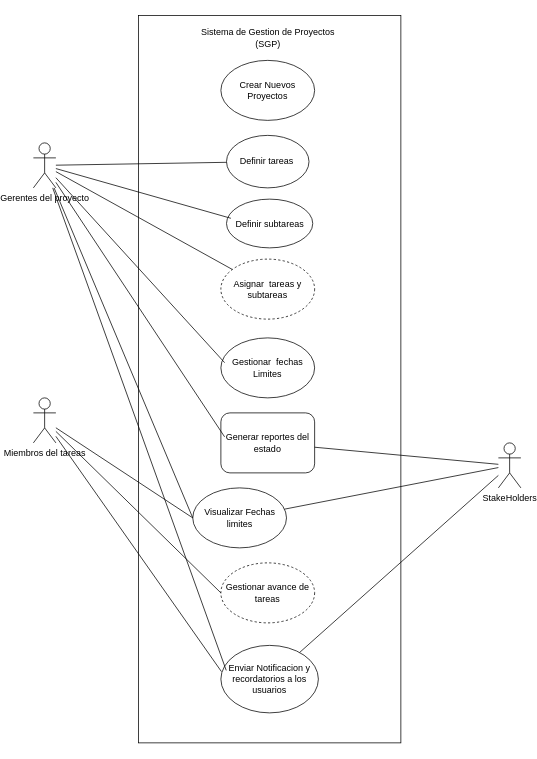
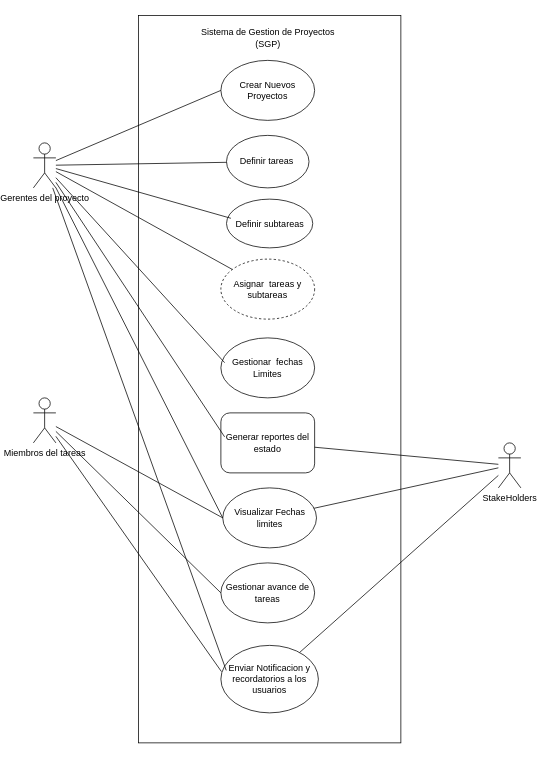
  <mxCell id="0" />
  <mxCell id="1" parent="0" />
  <mxCell id="2" value="" style="rounded=0;whiteSpace=wrap;html=1;" parent="1" vertex="1"><mxGeometry x="160" y="20" width="350" height="970" as="geometry" /></mxCell>
  <mxCell id="3" value="Sistema de Gestion de Proyectos (SGP)" style="text;html=1;align=center;verticalAlign=middle;whiteSpace=wrap;rounded=0;" parent="1" vertex="1"><mxGeometry x="232.5" y="20" width="200" height="60" as="geometry" /></mxCell>
  <mxCell id="4" value="Gerentes del proyecto" style="shape=umlActor;verticalLabelPosition=bottom;verticalAlign=top;html=1;outlineConnect=0;" parent="1" vertex="1"><mxGeometry x="20" y="190" width="30" height="60" as="geometry" /></mxCell>
  <mxCell id="5" value="Crear Nuevos Proyectos" style="ellipse;whiteSpace=wrap;html=1;" parent="1" vertex="1"><mxGeometry x="270" y="80" width="125" height="80" as="geometry" /></mxCell>
+ <mxCell id="6" value="" style="endArrow=none;html=1;rounded=0;entryX=0;entryY=0.5;entryDx=0;entryDy=0;" parent="1" source="4" target="5" edge="1"><mxGeometry width="50" height="50" relative="1" as="geometry"><mxPoint x="290" y="360" as="sourcePoint" /><mxPoint x="340" y="310" as="targetPoint" /></mxGeometry></mxCell>
  <mxCell id="7" value="Definir tarea&lt;span style=&quot;color: rgba(0, 0, 0, 0); font-family: monospace; font-size: 0px; text-align: start; text-wrap: nowrap;&quot;&gt;%3CmxGraphModel%3E%3Croot%3E%3CmxCell%20id%3D%220%22%2F%3E%3CmxCell%20id%3D%221%22%20parent%3D%220%22%2F%3E%3CmxCell%20id%3D%222%22%20value%3D%22%22%20style%3D%22endArrow%3Dnone%3Bhtml%3D1%3Brounded%3D0%3B%22%20edge%3D%221%22%20parent%3D%221%22%3E%3CmxGeometry%20width%3D%2250%22%20height%3D%2250%22%20relative%3D%221%22%20as%3D%22geometry%22%3E%3CmxPoint%20x%3D%22498%22%20y%3D%22780%22%20as%3D%22sourcePoint%22%2F%3E%3CmxPoint%20x%3D%22740%22%20y%3D%22780%22%20as%3D%22targetPoint%22%2F%3E%3C%2FmxGeometry%3E%3C%2FmxCell%3E%3C%2Froot%3E%3C%2FmxGraphModel%3E&lt;/span&gt;s&amp;nbsp;" style="ellipse;whiteSpace=wrap;html=1;" parent="1" vertex="1"><mxGeometry x="277.5" y="180" width="110" height="70" as="geometry" /></mxCell>
  <mxCell id="8" value="" style="endArrow=none;html=1;rounded=0;" parent="1" source="4" target="7" edge="1"><mxGeometry width="50" height="50" relative="1" as="geometry"><mxPoint x="110" y="215" as="sourcePoint" /><mxPoint x="290" y="160" as="targetPoint" /></mxGeometry></mxCell>
  <mxCell id="9" value="Asignar&amp;nbsp; tareas y subtareas" style="ellipse;whiteSpace=wrap;html=1;dashed=1;" parent="1" vertex="1"><mxGeometry x="270" y="345" width="125" height="80" as="geometry" /></mxCell>
  <mxCell id="10" value="" style="endArrow=none;html=1;rounded=0;" parent="1" source="4" target="9" edge="1"><mxGeometry width="50" height="50" relative="1" as="geometry"><mxPoint x="290" y="360" as="sourcePoint" /><mxPoint x="340" y="310" as="targetPoint" /></mxGeometry></mxCell>
  <mxCell id="11" value="Gestionar&amp;nbsp; fechas Limites" style="ellipse;whiteSpace=wrap;html=1;" parent="1" vertex="1"><mxGeometry x="270" y="450" width="125" height="80" as="geometry" /></mxCell>
  <mxCell id="12" value="" style="endArrow=none;html=1;rounded=0;entryX=0.04;entryY=0.413;entryDx=0;entryDy=0;entryPerimeter=0;" parent="1" source="4" target="11" edge="1"><mxGeometry width="50" height="50" relative="1" as="geometry"><mxPoint x="290" y="260" as="sourcePoint" /><mxPoint x="340" y="210" as="targetPoint" /></mxGeometry></mxCell>
- <mxCell id="13" value="Visualizar Fechas limites" style="ellipse;whiteSpace=wrap;html=1;" parent="1" vertex="1"><mxGeometry x="232.5" y="650" width="125" height="80" as="geometry" /></mxCell>
+ <mxCell id="13" value="Visualizar Fechas limites" style="ellipse;whiteSpace=wrap;html=1;" parent="1" vertex="1"><mxGeometry x="272.5" y="650" width="125" height="80" as="geometry" /></mxCell>
  <mxCell id="14" value="Miembros del tareas" style="shape=umlActor;verticalLabelPosition=bottom;verticalAlign=top;html=1;outlineConnect=0;" parent="1" vertex="1"><mxGeometry x="20" y="530" width="30" height="60" as="geometry" /></mxCell>
  <mxCell id="15" value="StakeHolders" style="shape=umlActor;verticalLabelPosition=bottom;verticalAlign=top;html=1;outlineConnect=0;" parent="1" vertex="1"><mxGeometry x="640" y="590" width="30" height="60" as="geometry" /></mxCell>
  <mxCell id="16" value="" style="endArrow=none;html=1;rounded=0;" parent="1" source="13" target="15" edge="1"><mxGeometry width="50" height="50" relative="1" as="geometry"><mxPoint x="445" y="570" as="sourcePoint" /><mxPoint x="670" y="756" as="targetPoint" /></mxGeometry></mxCell>
  <mxCell id="17" value="" style="endArrow=none;html=1;rounded=0;entryX=0;entryY=0.5;entryDx=0;entryDy=0;" parent="1" source="14" target="13" edge="1"><mxGeometry width="50" height="50" relative="1" as="geometry"><mxPoint x="402" y="546" as="sourcePoint" /><mxPoint x="650" y="616" as="targetPoint" /></mxGeometry></mxCell>
  <mxCell id="18" value="" style="endArrow=none;html=1;rounded=0;entryX=0;entryY=0.5;entryDx=0;entryDy=0;" parent="1" source="4" target="13" edge="1"><mxGeometry width="50" height="50" relative="1" as="geometry"><mxPoint x="60" y="242" as="sourcePoint" /><mxPoint x="285" y="428" as="targetPoint" /></mxGeometry></mxCell>
  <mxCell id="19" value="Generar reportes del estado" style="whiteSpace=wrap;html=1;rounded=1;" parent="1" vertex="1"><mxGeometry x="270" y="550" width="125" height="80" as="geometry" /></mxCell>
  <mxCell id="20" value="" style="endArrow=none;html=1;rounded=0;entryX=0.04;entryY=0.4;entryDx=0;entryDy=0;entryPerimeter=0;" parent="1" source="4" target="19" edge="1"><mxGeometry width="50" height="50" relative="1" as="geometry"><mxPoint x="60" y="255" as="sourcePoint" /><mxPoint x="283" y="630" as="targetPoint" /></mxGeometry></mxCell>
  <mxCell id="21" value="" style="endArrow=none;html=1;rounded=0;" parent="1" source="19" target="15" edge="1"><mxGeometry width="50" height="50" relative="1" as="geometry"><mxPoint x="408" y="630" as="sourcePoint" /><mxPoint x="650" y="630" as="targetPoint" /></mxGeometry></mxCell>
  <mxCell id="22" value="Enviar Notificacion y recordatorios a los usuarios" style="ellipse;whiteSpace=wrap;html=1;" parent="1" vertex="1"><mxGeometry x="270" y="860" width="130" height="90" as="geometry" /></mxCell>
- <mxCell id="23" value="Gestionar avance de tareas" style="ellipse;whiteSpace=wrap;html=1;dashed=1;" parent="1" vertex="1"><mxGeometry x="270" y="750" width="125" height="80" as="geometry" /></mxCell>
+ <mxCell id="23" value="Gestionar avance de tareas" style="ellipse;whiteSpace=wrap;html=1;" parent="1" vertex="1"><mxGeometry x="270" y="750" width="125" height="80" as="geometry" /></mxCell>
  <mxCell id="24" value="" style="endArrow=none;html=1;rounded=0;entryX=0;entryY=0.5;entryDx=0;entryDy=0;" parent="1" source="14" target="23" edge="1"><mxGeometry width="50" height="50" relative="1" as="geometry"><mxPoint x="60" y="574" as="sourcePoint" /><mxPoint x="283" y="630" as="targetPoint" /></mxGeometry></mxCell>
  <mxCell id="25" value="" style="endArrow=none;html=1;rounded=0;entryX=0.055;entryY=0.371;entryDx=0;entryDy=0;entryPerimeter=0;" edge="1" parent="1" source="4" target="22"><mxGeometry width="50" height="50" relative="1" as="geometry"><mxPoint x="-40" y="440" as="sourcePoint" /><mxPoint x="185" y="723" as="targetPoint" /></mxGeometry></mxCell>
  <mxCell id="26" value="" style="endArrow=none;html=1;rounded=0;entryX=0.006;entryY=0.389;entryDx=0;entryDy=0;entryPerimeter=0;" edge="1" parent="1" source="14" target="22"><mxGeometry width="50" height="50" relative="1" as="geometry"><mxPoint x="57" y="260" as="sourcePoint" /><mxPoint x="287" y="833" as="targetPoint" /></mxGeometry></mxCell>
  <mxCell id="27" value="" style="endArrow=none;html=1;rounded=0;" edge="1" parent="1" source="22" target="15"><mxGeometry width="50" height="50" relative="1" as="geometry"><mxPoint x="408" y="630" as="sourcePoint" /><mxPoint x="650" y="630" as="targetPoint" /></mxGeometry></mxCell>
  <mxCell id="28" value="Definir&amp;nbsp;subtareas" style="ellipse;whiteSpace=wrap;html=1;" vertex="1" parent="1"><mxGeometry x="277.5" y="265" width="115" height="65" as="geometry" /></mxCell>
  <mxCell id="29" value="" style="endArrow=none;html=1;rounded=0;entryX=0.051;entryY=0.393;entryDx=0;entryDy=0;entryPerimeter=0;" edge="1" parent="1" source="4" target="28"><mxGeometry width="50" height="50" relative="1" as="geometry"><mxPoint x="60" y="229" as="sourcePoint" /><mxPoint x="283" y="214" as="targetPoint" /></mxGeometry></mxCell>
